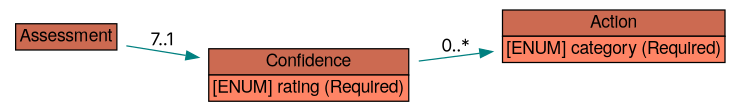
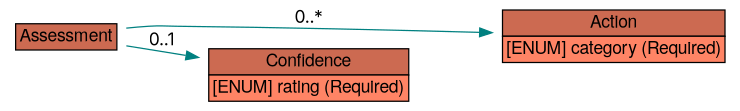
  digraph {
    fontname=Inter
    rankdir=LR
    node [fontname=Inter shape=plaintext]
    edge [color=teal fontname=Inter]
    n1 [height=0.5 label=<<table BORDER="0" CELLBORDER="1" CELLSPACING="0"> <tr> <td BGCOLOR="#cc6a51" HREF="/idmef_parser/IDMEFv1/Assessment.html" TITLE="The Assessment class is used to provide the analyzer&#39;s assessment of an event -- its impact, actions taken in response, and confidence. "><FONT FACE="Nimbus Sans L">Assessment</FONT></td> </tr>" %</table>> width=1.3472]
    n2 [height=0.69444 label=<<table BORDER="0" CELLBORDER="1" CELLSPACING="0"> <tr> <td BGCOLOR="#cc6a51" HREF="/idmef_parser/IDMEFv1/Action.html" TITLE="The Action class is used to describe any actions taken by the analyzer in response to the event. Is is represented in the IDMEF DTD as follows: "><FONT FACE="Nimbus Sans L">Action</FONT></td> </tr>" %<tr><td BGCOLOR="#ff8465"  HREF="/idmef_parser/IDMEFv1/Action.html" TITLE="The default value is &quot;other&quot;.  (See also Section 10.)"><FONT FACE="Nimbus Sans L">[ENUM] category (Required)</FONT></td></tr>%</table>> width=2.6944]
    n3 [height=0.69444 label=<<table BORDER="0" CELLBORDER="1" CELLSPACING="0"> <tr> <td BGCOLOR="#cc6a51" HREF="/idmef_parser/IDMEFv1/Confidence.html" TITLE="The Confidence class is used to represent the analyzer&#39;s best estimate of the validity of its analysis. It is represented in the IDMEF DTD as follows: "><FONT FACE="Nimbus Sans L">Confidence</FONT></td> </tr>" %<tr><td BGCOLOR="#ff8465"  HREF="/idmef_parser/IDMEFv1/Confidence.html" TITLE="also Section 10.)"><FONT FACE="Nimbus Sans L">[ENUM] rating (Required)</FONT></td></tr>%</table>> width=2.4444]
-   n3 -> n2 [label="0..*"]
-   n1 -> n3 [label="7..1"]
+   n1 -> n2 [label="0..*"]
+   n1 -> n3 [label="0..1"]
  }
